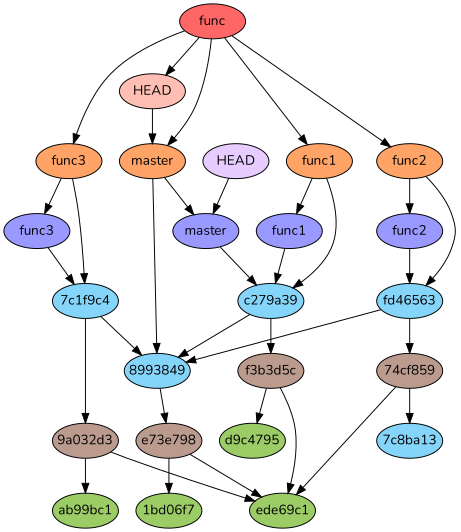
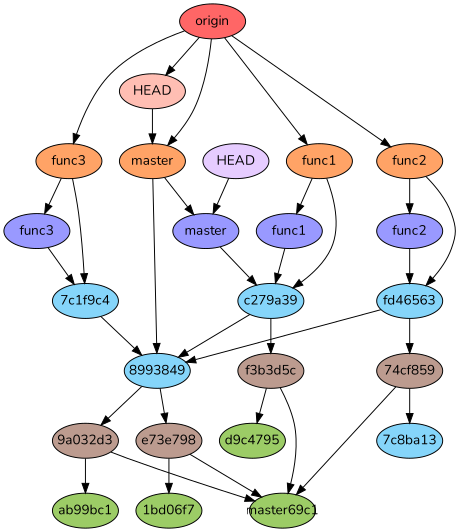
  digraph {
    fontname=Nunito
    node [fillcolor="#85d5fa" fixedsize=true fontname=Nunito style=filled]
    edge [fontname=Nunito]
    n1 [fillcolor="#9ccc66" label="1bd06f7" width=0.95]
    n2 [label="7c8ba13" width=0.95]
    n3 [fillcolor="#9ccc66" label=ab99bc1 width=0.95]
    n4 [fillcolor="#9ccc66" label=d9c4795 width=0.95]
-   n5 [fillcolor="#9ccc66" label=ede69c1 width=0.95]
+   n5 [fillcolor="#9ccc66" label=master69c1 width=0.95]
    n6 [fillcolor="#bc9b8f" label="74cf859" width=0.95]
    n7 [fillcolor="#bc9b8f" label="9a032d3" width=0.95]
    n8 [fillcolor="#bc9b8f" label=e73e798 width=0.95]
    n9 [fillcolor="#bc9b8f" label=f3b3d5c width=0.95]
    n10 [label="7c1f9c4" width=0.95]
    n11 [label=8993849 width=0.95]
    n12 [label=c279a39 width=0.95]
    n13 [label=fd46563 width=0.95]
    n14 [fillcolor="#9999ff" label=func1 width=0.95]
    n15 [fillcolor="#9999ff" label=func2 width=0.95]
    n16 [fillcolor="#9999ff" label=func3 width=0.95]
    n17 [fillcolor="#9999ff" label=master width=0.95]
    n18 [fillcolor="#e6ccff" label=HEAD width=0.95]
    n19 [fillcolor="#ffa366" label=func1 width=0.95]
    n20 [fillcolor="#ffa366" label=func2 width=0.95]
    n21 [fillcolor="#ffa366" label=func3 width=0.95]
    n22 [fillcolor="#ffa366" label=master width=0.95]
    n23 [fillcolor="#ffbeb3" label=HEAD width=0.95]
-   n24 [fillcolor="#ff6666" label=func width=0.95]
+   n24 [fillcolor="#ff6666" label=origin width=0.95]
    n6 -> n2
    n6 -> n5
    n7 -> n3
    n7 -> n5
    n8 -> n1
    n8 -> n5
    n9 -> n4
    n9 -> n5
-   n10 -> n7
+   n11 -> n7
    n10 -> n11
    n11 -> n8
    n12 -> n9
    n12 -> n11
    n13 -> n6
    n13 -> n11
    n14 -> n12
    n15 -> n13
    n16 -> n10
    n17 -> n12
    n18 -> n17
    n19 -> n12
    n19 -> n14
    n20 -> n13
    n20 -> n15
    n21 -> n10
    n21 -> n16
    n22 -> n11
    n22 -> n17
    n23 -> n22
    n24 -> n19
    n24 -> n20
    n24 -> n21
    n24 -> n22
    n24 -> n23
  }
